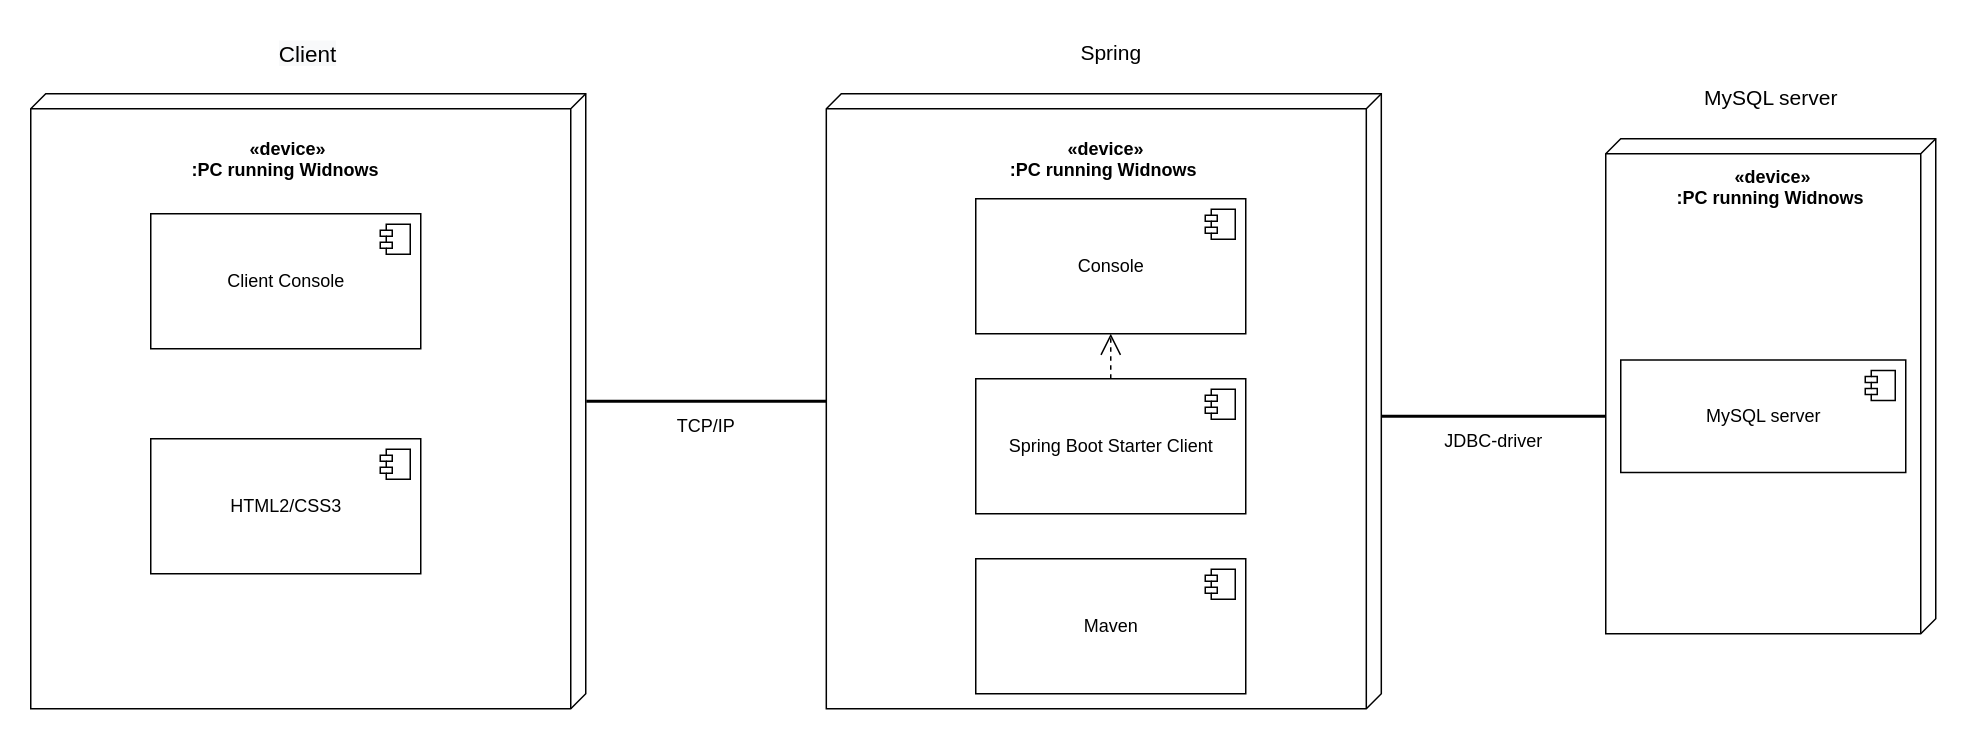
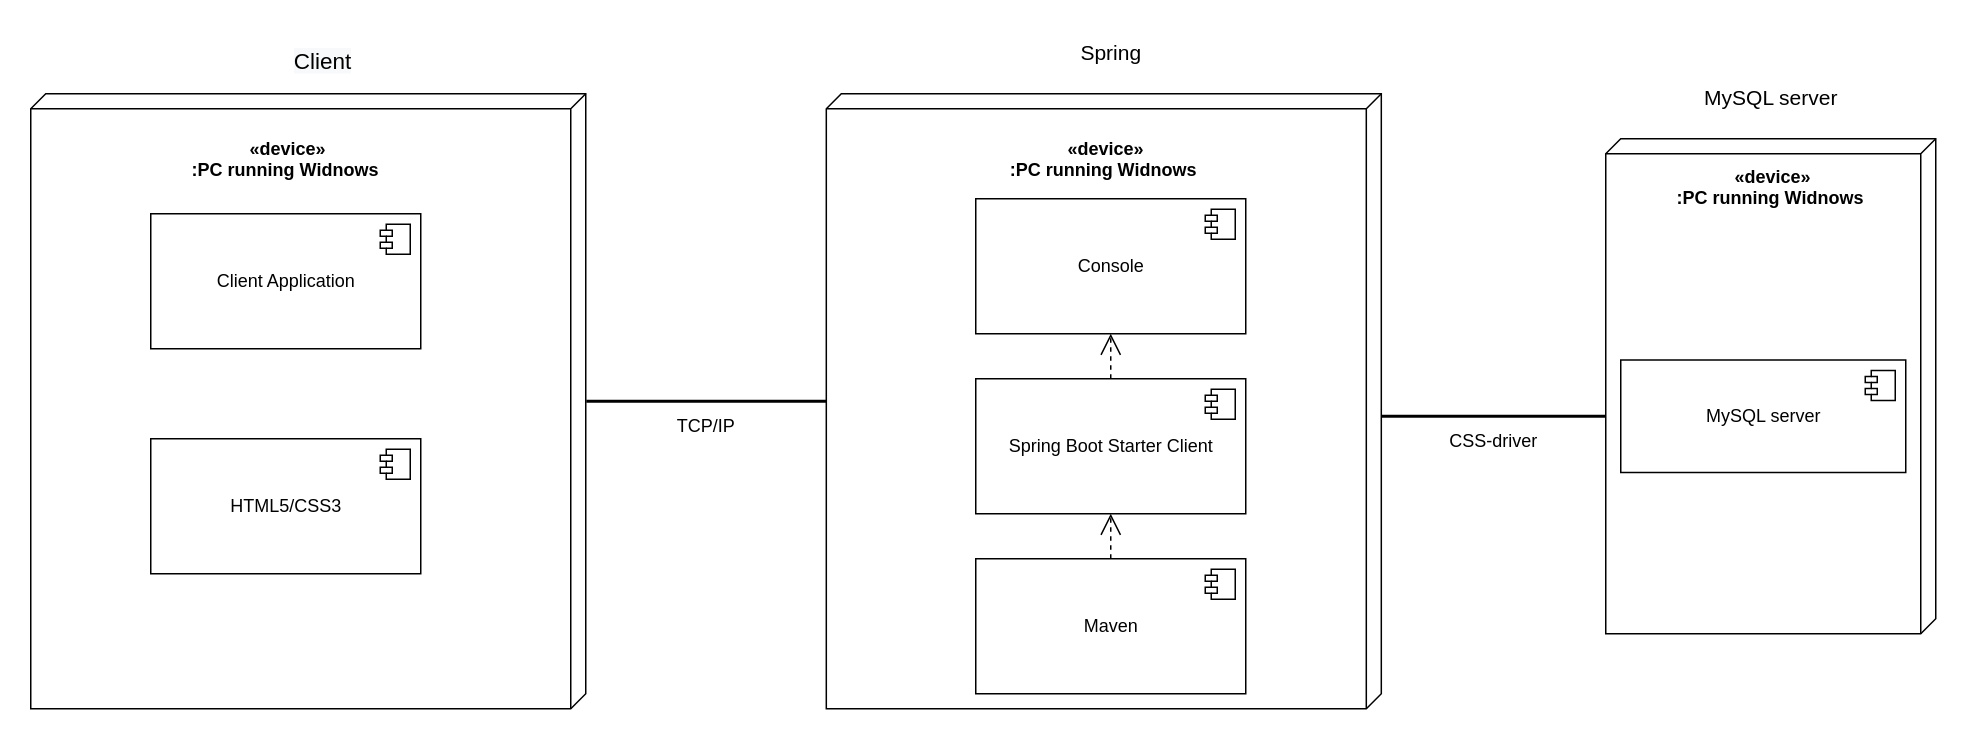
  <mxCell id="0" />
  <mxCell id="1" parent="0" />
  <mxCell id="2" value="" style="verticalAlign=top;align=left;spacingTop=8;spacingLeft=2;spacingRight=12;shape=cube;size=10;direction=south;fontStyle=4;html=1;" parent="1" vertex="1"><mxGeometry x="550.37" y="62" width="370" height="410" as="geometry" /></mxCell>
  <mxCell id="3" value=" «device»&#10;:PC running Widnows" style="text;align=center;fontStyle=1;verticalAlign=middle;spacingLeft=3;spacingRight=3;strokeColor=none;rotatable=0;points=[[0,0.5],[1,0.5]];portConstraint=eastwest;" parent="1" vertex="1"><mxGeometry x="695.37" y="92" width="80" height="26" as="geometry" /></mxCell>
  <mxCell id="4" value="" style="verticalAlign=top;align=left;spacingTop=8;spacingLeft=2;spacingRight=12;shape=cube;size=10;direction=south;fontStyle=4;html=1;" parent="1" vertex="1"><mxGeometry x="20" y="62" width="370" height="410" as="geometry" /></mxCell>
  <mxCell id="5" value=" «device»&#10;:PC running Widnows" style="text;align=center;fontStyle=1;verticalAlign=middle;spacingLeft=3;spacingRight=3;strokeColor=none;rotatable=0;points=[[0,0.5],[1,0.5]];portConstraint=eastwest;" parent="1" vertex="1"><mxGeometry x="150" y="92" width="80" height="26" as="geometry" /></mxCell>
  <mxCell id="6" value="" style="verticalAlign=top;align=left;spacingTop=8;spacingLeft=2;spacingRight=12;shape=cube;size=10;direction=south;fontStyle=4;html=1;" parent="1" vertex="1"><mxGeometry x="1070" y="92" width="220" height="330" as="geometry" /></mxCell>
  <mxCell id="7" value=" «device»&#10;:PC running Widnows" style="text;align=center;fontStyle=1;verticalAlign=middle;spacingLeft=3;spacingRight=3;strokeColor=none;rotatable=0;points=[[0,0.5],[1,0.5]];portConstraint=eastwest;" parent="1" vertex="1"><mxGeometry x="1140" y="111" width="80" height="26" as="geometry" /></mxCell>
  <mxCell id="8" value="TCP/IP" style="line;strokeWidth=2;html=1;" parent="1" vertex="1"><mxGeometry x="390.37" y="262" width="160" height="10" as="geometry" /></mxCell>
- <mxCell id="9" value="JDBC-driver" style="line;strokeWidth=2;html=1;" parent="1" vertex="1"><mxGeometry x="920.37" y="272" width="149.63" height="10" as="geometry" /></mxCell>
- <mxCell id="10" value="Client Console" style="html=1;dropTarget=0;" parent="1" vertex="1"><mxGeometry x="100" y="142" width="180" height="90" as="geometry" /></mxCell>
+ <mxCell id="9" value="CSS-driver" style="line;strokeWidth=2;html=1;" parent="1" vertex="1"><mxGeometry x="920.37" y="272" width="149.63" height="10" as="geometry" /></mxCell>
+ <mxCell id="10" value="Client Application" style="html=1;dropTarget=0;" parent="1" vertex="1"><mxGeometry x="100" y="142" width="180" height="90" as="geometry" /></mxCell>
  <mxCell id="11" value="" style="shape=module;jettyWidth=8;jettyHeight=4;" parent="10" vertex="1"><mxGeometry x="1" width="20" height="20" relative="1" as="geometry"><mxPoint x="-27" y="7" as="offset" /></mxGeometry></mxCell>
- <mxCell id="12" value="HTML2/CSS3" style="html=1;dropTarget=0;" parent="1" vertex="1"><mxGeometry x="100" y="292" width="180" height="90" as="geometry" /></mxCell>
+ <mxCell id="12" value="HTML5/CSS3" style="html=1;dropTarget=0;" parent="1" vertex="1"><mxGeometry x="100" y="292" width="180" height="90" as="geometry" /></mxCell>
  <mxCell id="13" value="" style="shape=module;jettyWidth=8;jettyHeight=4;" parent="12" vertex="1"><mxGeometry x="1" width="20" height="20" relative="1" as="geometry"><mxPoint x="-27" y="7" as="offset" /></mxGeometry></mxCell>
  <mxCell id="14" value="Console" style="html=1;dropTarget=0;" parent="1" vertex="1"><mxGeometry x="650" y="132" width="180" height="90" as="geometry" /></mxCell>
  <mxCell id="15" value="" style="shape=module;jettyWidth=8;jettyHeight=4;" parent="14" vertex="1"><mxGeometry x="1" width="20" height="20" relative="1" as="geometry"><mxPoint x="-27" y="7" as="offset" /></mxGeometry></mxCell>
  <mxCell id="16" value="Spring Boot Starter Client" style="html=1;dropTarget=0;" parent="1" vertex="1"><mxGeometry x="650" y="252" width="180" height="90" as="geometry" /></mxCell>
  <mxCell id="17" value="" style="shape=module;jettyWidth=8;jettyHeight=4;" parent="16" vertex="1"><mxGeometry x="1" width="20" height="20" relative="1" as="geometry"><mxPoint x="-27" y="7" as="offset" /></mxGeometry></mxCell>
  <mxCell id="18" value="Maven" style="html=1;dropTarget=0;" parent="1" vertex="1"><mxGeometry x="650" y="372" width="180" height="90" as="geometry" /></mxCell>
  <mxCell id="19" value="" style="shape=module;jettyWidth=8;jettyHeight=4;" parent="18" vertex="1"><mxGeometry x="1" width="20" height="20" relative="1" as="geometry"><mxPoint x="-27" y="7" as="offset" /></mxGeometry></mxCell>
  <mxCell id="20" value="MySQL server" style="html=1;dropTarget=0;" parent="1" vertex="1"><mxGeometry x="1080" y="239.5" width="190" height="75" as="geometry" /></mxCell>
  <mxCell id="21" value="" style="shape=module;jettyWidth=8;jettyHeight=4;" parent="20" vertex="1"><mxGeometry x="1" width="20" height="20" relative="1" as="geometry"><mxPoint x="-27" y="7" as="offset" /></mxGeometry></mxCell>
  <mxCell id="22" value="" style="endArrow=open;endSize=12;dashed=1;html=1;entryX=0.5;entryY=1;entryDx=0;entryDy=0;" parent="1" target="14" edge="1"><mxGeometry width="160" relative="1" as="geometry"><mxPoint x="740" y="252" as="sourcePoint" /><mxPoint x="739.5" y="232" as="targetPoint" /></mxGeometry></mxCell>
+ <mxCell id="23" value="" style="endArrow=open;endSize=12;dashed=1;html=1;entryX=0.5;entryY=1;entryDx=0;entryDy=0;exitX=0.5;exitY=0;exitDx=0;exitDy=0;" parent="1" source="18" target="16" edge="1"><mxGeometry width="160" relative="1" as="geometry"><mxPoint x="750" y="272" as="sourcePoint" /><mxPoint x="749.5" y="242" as="targetPoint" /></mxGeometry></mxCell>
  <mxCell id="24" value="&lt;span style=&quot;font-size: 14px;&quot;&gt;MySQL server&lt;/span&gt;" style="text;html=1;align=center;verticalAlign=middle;resizable=0;points=[];autosize=1;strokeColor=none;fillColor=none;fontSize=14;" vertex="1" parent="1"><mxGeometry x="1130" y="55" width="100" height="20" as="geometry" /></mxCell>
  <mxCell id="25" value="&lt;span style=&quot;font-size: 14px;&quot;&gt;Spring&lt;/span&gt;" style="text;html=1;align=center;verticalAlign=middle;resizable=0;points=[];autosize=1;strokeColor=none;fillColor=none;fontSize=14;" vertex="1" parent="1"><mxGeometry x="710" y="25" width="60" height="20" as="geometry" /></mxCell>
- <mxCell id="26" value="&lt;span style=&quot;color: rgb(0, 0, 0); font-family: helvetica; font-size: 15px; font-style: normal; font-weight: 400; letter-spacing: normal; text-indent: 0px; text-transform: none; word-spacing: 0px; background-color: rgb(248, 249, 250); display: inline; float: none;&quot;&gt;Client&lt;/span&gt;" style="text;whiteSpace=wrap;html=1;fontSize=15;align=center;verticalAlign=middle;" vertex="1" parent="1"><mxGeometry x="170" y="20" width="70" height="30" as="geometry" /></mxCell>
+ <mxCell id="26" value="&lt;span style=&quot;color: rgb(0, 0, 0); font-family: helvetica; font-size: 15px; font-style: normal; font-weight: 400; letter-spacing: normal; text-indent: 0px; text-transform: none; word-spacing: 0px; background-color: rgb(248, 249, 250); display: inline; float: none;&quot;&gt;Client&lt;/span&gt;" style="text;whiteSpace=wrap;html=1;fontSize=15;align=center;verticalAlign=middle;" vertex="1" parent="1"><mxGeometry x="180" y="25" width="70" height="30" as="geometry" /></mxCell>
